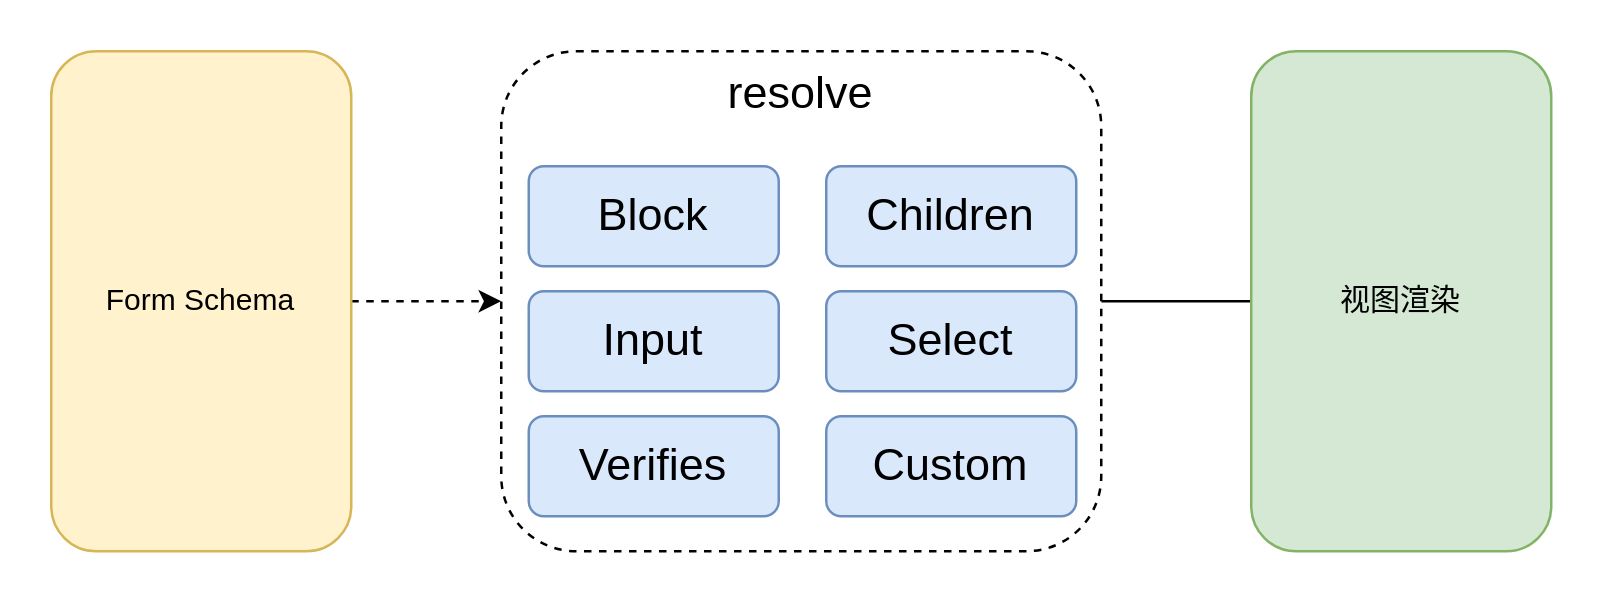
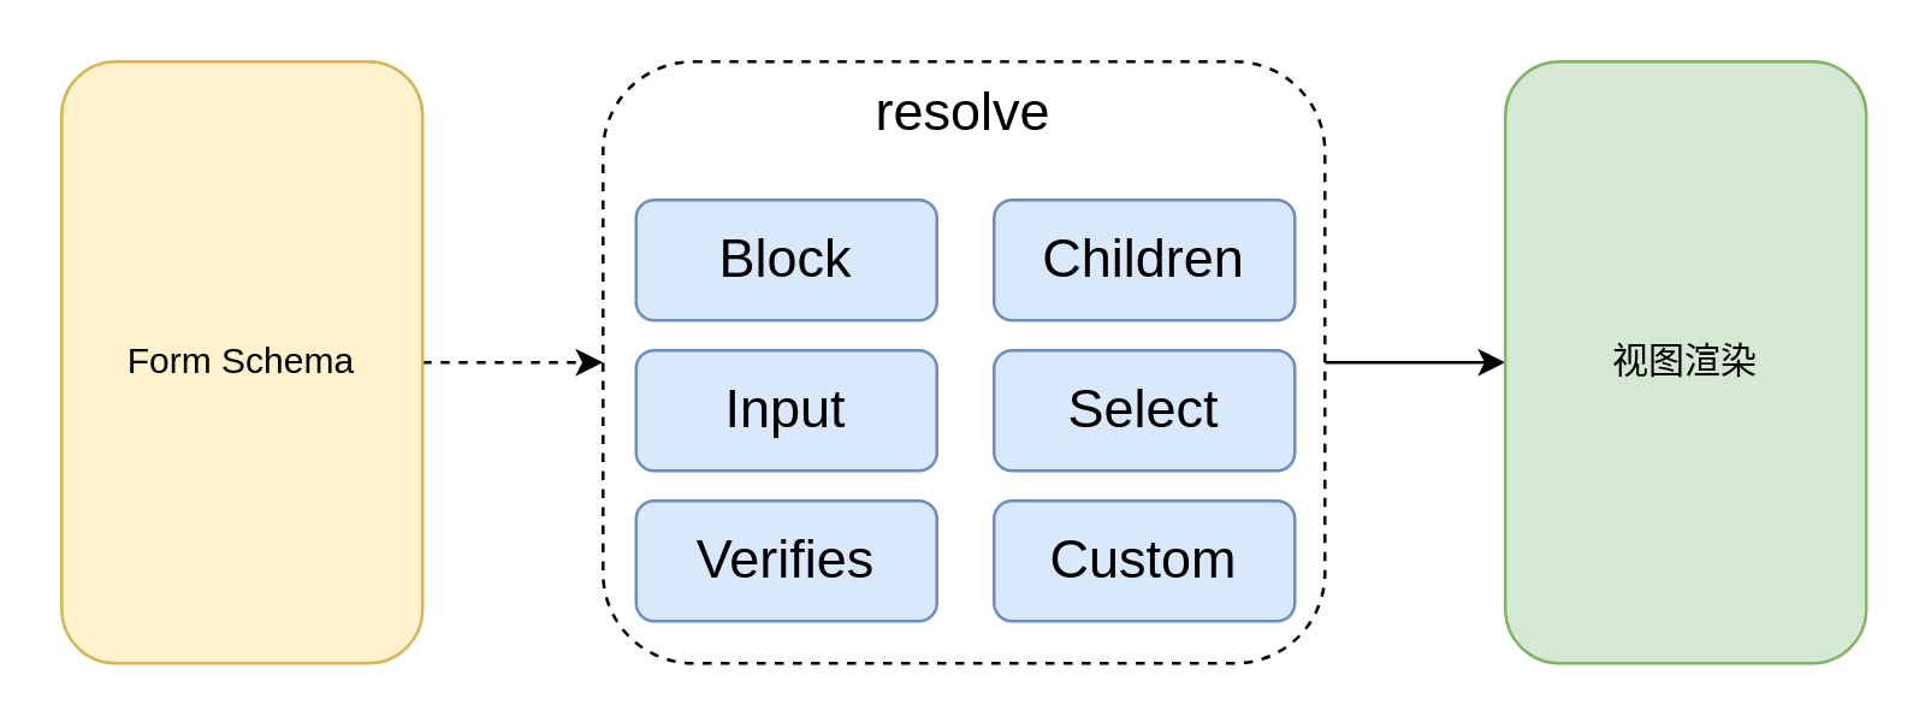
  <mxCell id="0" />
  <mxCell id="1" parent="0" />
  <mxCell id="2" style="edgeStyle=orthogonalEdgeStyle;rounded=0;orthogonalLoop=1;jettySize=auto;html=1;entryX=0;entryY=0.5;entryDx=0;entryDy=0;fontSize=18;dashed=1;" edge="1" parent="1" source="3" target="5"><mxGeometry relative="1" as="geometry" /></mxCell>
  <mxCell id="3" value="Form Schema" style="rounded=1;whiteSpace=wrap;html=1;fillColor=#fff2cc;strokeColor=#d6b656;" vertex="1" parent="1"><mxGeometry x="20" y="20" width="120" height="200" as="geometry" /></mxCell>
- <mxCell id="4" style="edgeStyle=orthogonalEdgeStyle;rounded=0;orthogonalLoop=1;jettySize=auto;html=1;entryX=0;entryY=0.5;entryDx=0;entryDy=0;fontSize=18;endArrow=none;" edge="1" parent="1" source="5" target="7"><mxGeometry relative="1" as="geometry" /></mxCell>
+ <mxCell id="4" style="edgeStyle=orthogonalEdgeStyle;rounded=0;orthogonalLoop=1;jettySize=auto;html=1;entryX=0;entryY=0.5;entryDx=0;entryDy=0;fontSize=18;" edge="1" parent="1" source="5" target="7"><mxGeometry relative="1" as="geometry" /></mxCell>
  <mxCell id="5" value="&lt;font style=&quot;font-size: 18px;&quot;&gt;resolve&lt;/font&gt;" style="rounded=1;whiteSpace=wrap;html=1;dashed=1;verticalAlign=top;" vertex="1" parent="1"><mxGeometry x="200" y="20" width="240" height="200" as="geometry" /></mxCell>
  <mxCell id="6" value="Block" style="rounded=1;whiteSpace=wrap;html=1;fontSize=18;fillColor=#dae8fc;strokeColor=#6c8ebf;" vertex="1" parent="1"><mxGeometry x="211" y="66" width="100" height="40" as="geometry" /></mxCell>
  <mxCell id="7" value="视图渲染" style="rounded=1;whiteSpace=wrap;html=1;fillColor=#d5e8d4;strokeColor=#82b366;" vertex="1" parent="1"><mxGeometry x="500" y="20" width="120" height="200" as="geometry" /></mxCell>
  <mxCell id="8" value="Input" style="rounded=1;whiteSpace=wrap;html=1;fontSize=18;fillColor=#dae8fc;strokeColor=#6c8ebf;" vertex="1" parent="1"><mxGeometry x="211" y="116" width="100" height="40" as="geometry" /></mxCell>
  <mxCell id="9" value="Verifies" style="rounded=1;whiteSpace=wrap;html=1;fontSize=18;fillColor=#dae8fc;strokeColor=#6c8ebf;" vertex="1" parent="1"><mxGeometry x="211" y="166" width="100" height="40" as="geometry" /></mxCell>
  <mxCell id="10" value="Children" style="rounded=1;whiteSpace=wrap;html=1;fontSize=18;fillColor=#dae8fc;strokeColor=#6c8ebf;" vertex="1" parent="1"><mxGeometry x="330" y="66" width="100" height="40" as="geometry" /></mxCell>
  <mxCell id="11" value="Select" style="rounded=1;whiteSpace=wrap;html=1;fontSize=18;fillColor=#dae8fc;strokeColor=#6c8ebf;" vertex="1" parent="1"><mxGeometry x="330" y="116" width="100" height="40" as="geometry" /></mxCell>
  <mxCell id="12" value="Custom" style="rounded=1;whiteSpace=wrap;html=1;fontSize=18;fillColor=#dae8fc;strokeColor=#6c8ebf;" vertex="1" parent="1"><mxGeometry x="330" y="166" width="100" height="40" as="geometry" /></mxCell>
